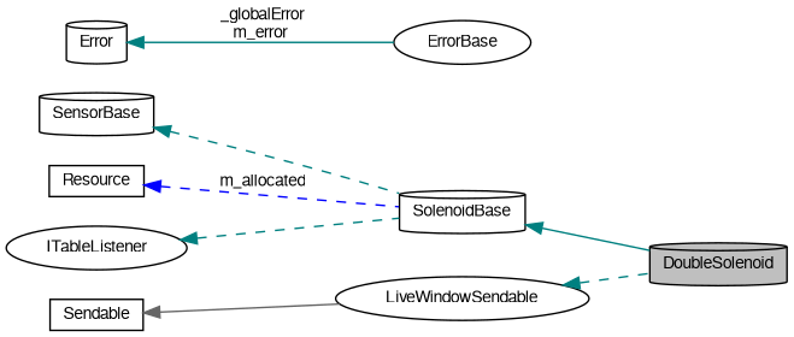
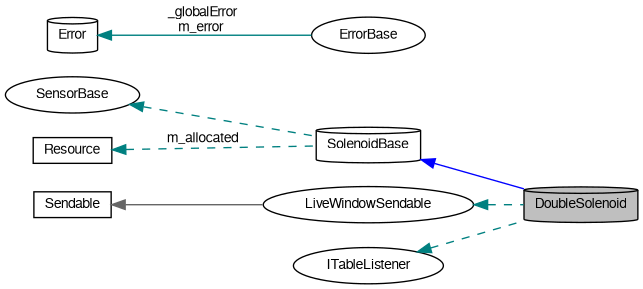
  digraph {
    rankdir=LR
    node [color=black fontname=FreeSans fontsize=10 shape=cylinder]
    edge [color=teal dir=back fontname=FreeSans fontsize=10 labelfontname=FreeSans labelfontsize=10 style=dashed]
    n1 [fillcolor=grey75 fontcolor=black height=0.2 label=DoubleSolenoid style=filled width=0.4]
    n2 [height=0.2 label=SolenoidBase width=0.4]
-   n3 [height=0.2 label=SensorBase width=0.4]
+   n3 [height=0.2 label=SensorBase shape=ellipse width=0.4]
    n4 [height=0.2 label=ErrorBase shape=ellipse width=0.4]
    n5 [height=0.2 label=Resource shape=box width=0.4]
    n6 [height=0.2 label=Error width=0.4]
    n7 [height=0.2 label=LiveWindowSendable shape=ellipse width=0.4]
    n8 [height=0.2 label=Sendable shape=box width=0.4]
    n9 [height=0.2 label=ITableListener shape=ellipse width=0.4]
-   n2 -> n1 [style=solid]
+   n2 -> n1 [color=blue style=solid]
    n3 -> n2
-   n5 -> n2 [color=blue label=" m_allocated"]
+   n5 -> n2 [label=" m_allocated"]
    n6 -> n4 [label=" _globalError\nm_error" style=solid]
    n7 -> n1
    n8 -> n7 [color=gray40 style=solid]
-   n9 -> n2
+   n9 -> n1
  }
